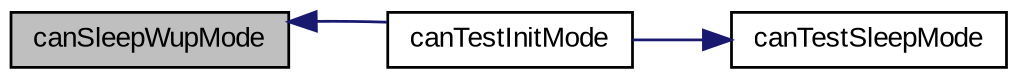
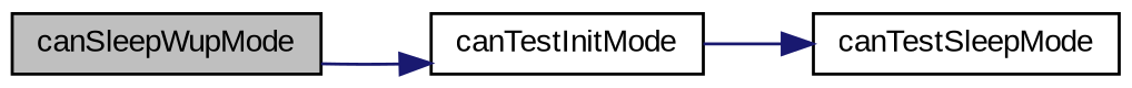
  digraph {
    fontname="Liberation Sans"
    rankdir=LR
    node [color=black fillcolor=white fontname="Liberation Sans" fontsize=10 shape=record style=filled]
    edge [color=midnightblue fontname="Liberation Sans" fontsize=10 labelfontname="FreeSans.ttf" labelfontsize=10 style=solid]
    n1 [fillcolor=grey75 fontcolor=black height=0.2 label=canSleepWupMode width=0.4]
    n2 [height=0.2 label=canTestInitMode width=0.4]
    n3 [height=0.2 label=canTestSleepMode width=0.4]
-   n2 -> n1
+   n1 -> n2
    n2 -> n3
  }
